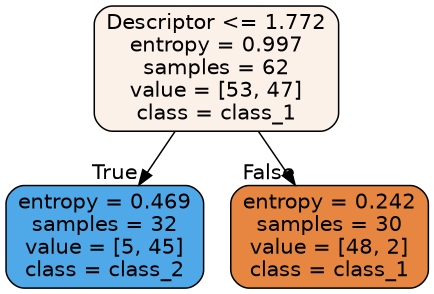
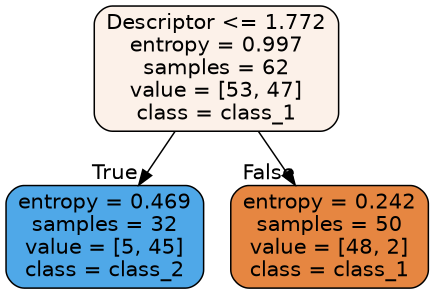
  digraph {
    node [color=black fontname=helvetica shape=box style="filled, rounded"]
    edge [fontname=helvetica labeldistance=2.5]
    n1 [fillcolor="#fcf1e9" label="Descriptor <= 1.772\nentropy = 0.997\nsamples = 62\nvalue = [53, 47]\nclass = class_1"]
    n2 [fillcolor="#4fa8e8" label="entropy = 0.469\nsamples = 32\nvalue = [5, 45]\nclass = class_2"]
-   n3 [fillcolor="#e68641" label="entropy = 0.242\nsamples = 30\nvalue = [48, 2]\nclass = class_1"]
+   n3 [fillcolor="#e68641" label="entropy = 0.242\nsamples = 50\nvalue = [48, 2]\nclass = class_1"]
    n1 -> n2 [headlabel=True labelangle=45]
    n1 -> n3 [headlabel=False labelangle=-45]
  }
